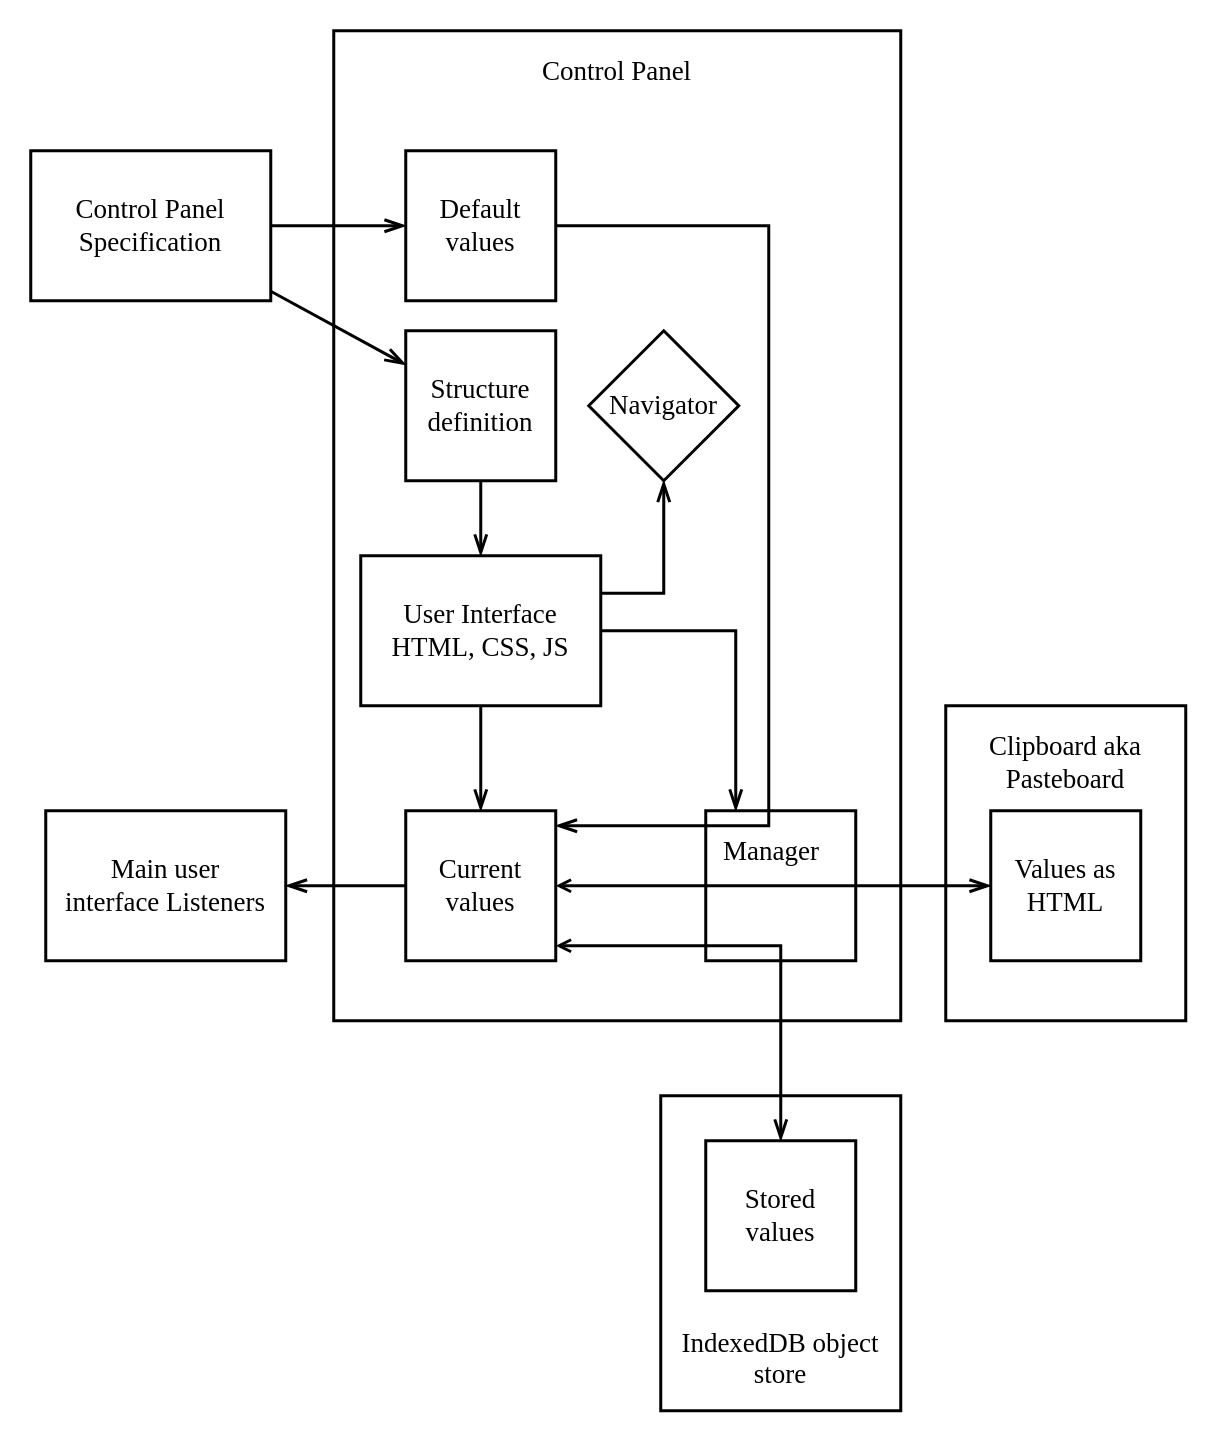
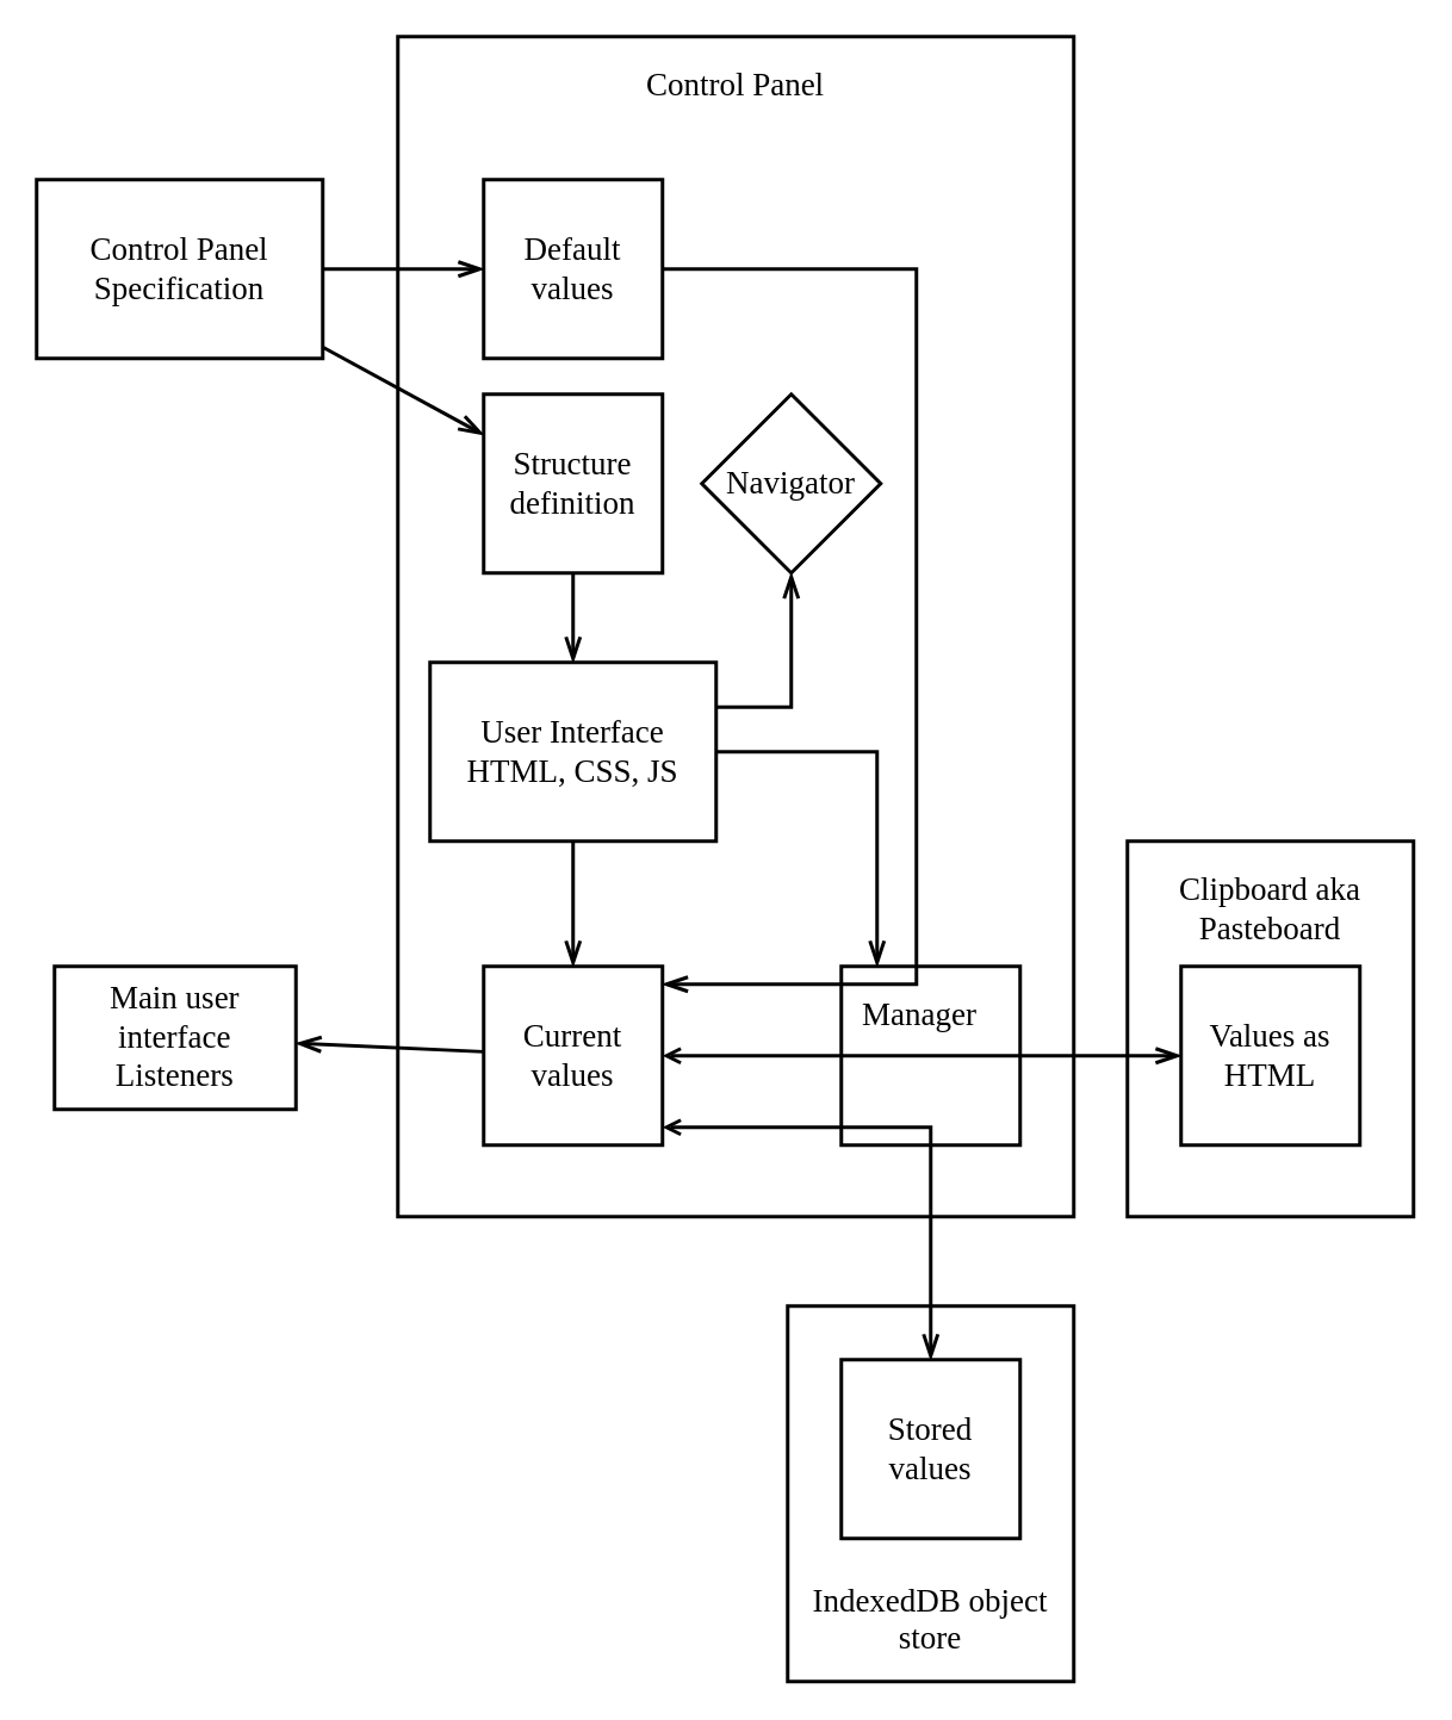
  <mxCell id="0" />
  <mxCell id="1" parent="0" />
  <mxCell id="2" value="Control Panel" style="rounded=0;shadow=0;comic=0;labelBackgroundColor=none;strokeColor=#000000;strokeWidth=2;fillColor=none;fontFamily=Verdana;fontSize=18;fontColor=#000000;align=center;arcSize=20;spacingTop=10;spacingLeft=10;spacing=2;spacingBottom=10;spacingRight=10;points=[[0.2, 0], [0.4, 0], [0.6, 0], [0.8, 0], [0.5,1]];whiteSpace=wrap;verticalAlign=top;" parent="1" vertex="1"><mxGeometry x="222" y="20" width="378" height="660" as="geometry" /></mxCell>
  <mxCell id="3" value="" style="endArrow=openThin;html=1;fontSize=18;strokeWidth=2;endFill=0;endSize=10;labelBackgroundColor=none;spacingTop=-55;align=left;rounded=0;elbow=vertical;startArrow=open;startFill=0;" parent="1" source="15" target="14" edge="1"><mxGeometry width="50" height="50" relative="1" as="geometry"><mxPoint x="430" y="710" as="sourcePoint" /><mxPoint x="980" y="745" as="targetPoint" /></mxGeometry></mxCell>
  <mxCell id="4" value="Manager" style="rounded=0;shadow=0;comic=0;labelBackgroundColor=none;strokeColor=#000000;strokeWidth=2;fillColor=none;fontFamily=Verdana;fontSize=18;fontColor=#000000;align=left;arcSize=20;spacingTop=10;spacingLeft=10;spacing=2;spacingBottom=10;spacingRight=10;points=[[0.2, 0], [0.4, 0], [0.6, 0], [0.8, 0], [0.5,1]];whiteSpace=wrap;verticalAlign=top;" vertex="1" parent="1"><mxGeometry x="470" y="540" width="100" height="100" as="geometry" /></mxCell>
  <mxCell id="5" value="Clipboard aka Pasteboard" style="rounded=0;shadow=0;comic=0;labelBackgroundColor=none;strokeColor=#000000;strokeWidth=2;fillColor=none;fontFamily=Verdana;fontSize=18;fontColor=#000000;align=center;arcSize=20;spacingTop=10;spacingLeft=10;spacing=2;spacingBottom=10;spacingRight=10;points=[[0.2, 0], [0.4, 0], [0.6, 0], [0.8, 0], [0.5,1]];whiteSpace=wrap;verticalAlign=top;" vertex="1" parent="1"><mxGeometry x="630" y="470" width="160" height="210" as="geometry" /></mxCell>
  <mxCell id="6" value="IndexedDB object store" style="rounded=0;shadow=0;comic=0;labelBackgroundColor=none;strokeColor=#000000;strokeWidth=2;fillColor=none;fontFamily=Verdana;fontSize=18;fontColor=#000000;align=center;arcSize=20;spacingTop=10;spacingLeft=10;spacing=2;spacingBottom=10;spacingRight=10;points=[[0.2, 0], [0.4, 0], [0.6, 0], [0.8, 0], [0.5,1]];whiteSpace=wrap;verticalAlign=bottom;" vertex="1" parent="1"><mxGeometry x="440" y="730" width="160" height="210" as="geometry" /></mxCell>
  <mxCell id="7" value="" style="endArrow=openThin;html=1;fontSize=18;strokeWidth=2;endFill=0;endSize=10;labelBackgroundColor=none;spacingTop=-55;align=left;rounded=0;elbow=vertical;startArrow=open;startFill=0;edgeStyle=elbowEdgeStyle;exitX=1;exitY=0.9;exitDx=0;exitDy=0;" edge="1" parent="1" source="15" target="13"><mxGeometry width="50" height="50" relative="1" as="geometry"><mxPoint x="650" y="547.317" as="sourcePoint" /><mxPoint x="840" y="542.683" as="targetPoint" /><Array as="points"><mxPoint x="460" y="630" /></Array></mxGeometry></mxCell>
  <mxCell id="8" value="Default values" style="rounded=0;shadow=0;comic=0;labelBackgroundColor=none;strokeColor=#000000;strokeWidth=2;fillColor=none;fontFamily=Verdana;fontSize=18;fontColor=#000000;align=center;arcSize=20;spacingTop=10;spacingLeft=10;spacing=2;spacingBottom=10;spacingRight=10;points=[[0.2, 0], [0.4, 0], [0.6, 0], [0.8, 0], [0.5,1]];whiteSpace=wrap;verticalAlign=middle;" vertex="1" parent="1"><mxGeometry x="270" y="100" width="100" height="100" as="geometry" /></mxCell>
  <mxCell id="9" value="Control Panel Specification" style="rounded=0;shadow=0;comic=0;labelBackgroundColor=none;strokeColor=#000000;strokeWidth=2;fillColor=none;fontFamily=Verdana;fontSize=18;fontColor=#000000;align=center;arcSize=20;spacingTop=10;spacingLeft=10;spacing=2;spacingBottom=10;spacingRight=10;points=[[0.2, 0], [0.4, 0], [0.6, 0], [0.8, 0], [0.5,1]];whiteSpace=wrap;verticalAlign=middle;" vertex="1" parent="1"><mxGeometry x="20" y="100" width="160" height="100" as="geometry" /></mxCell>
  <mxCell id="10" value="" style="endArrow=openThin;html=1;fontSize=18;strokeWidth=2;endFill=0;endSize=10;labelBackgroundColor=none;spacingTop=-55;align=left;rounded=0;elbow=vertical;" edge="1" parent="1" source="9" target="8"><mxGeometry width="50" height="50" relative="1" as="geometry"><mxPoint x="715" y="914" as="sourcePoint" /><mxPoint x="715" y="960" as="targetPoint" /></mxGeometry></mxCell>
  <mxCell id="11" value="Structure definition" style="rounded=0;shadow=0;comic=0;labelBackgroundColor=none;strokeColor=#000000;strokeWidth=2;fillColor=none;fontFamily=Verdana;fontSize=18;fontColor=#000000;align=center;arcSize=20;spacingTop=10;spacingLeft=10;spacing=2;spacingBottom=10;spacingRight=10;points=[[0.2, 0], [0.4, 0], [0.6, 0], [0.8, 0], [0.5,1]];whiteSpace=wrap;verticalAlign=middle;" vertex="1" parent="1"><mxGeometry x="270" y="220" width="100" height="100" as="geometry" /></mxCell>
  <mxCell id="12" value="" style="endArrow=openThin;html=1;fontSize=18;strokeWidth=2;endFill=0;endSize=10;labelBackgroundColor=none;spacingTop=-55;align=left;rounded=0;elbow=vertical;" edge="1" parent="1" source="9" target="11"><mxGeometry width="50" height="50" relative="1" as="geometry"><mxPoint x="800" y="271.385" as="sourcePoint" /><mxPoint x="690" y="312" as="targetPoint" /></mxGeometry></mxCell>
  <mxCell id="13" value="Stored values" style="rounded=0;shadow=0;comic=0;labelBackgroundColor=none;strokeColor=#000000;strokeWidth=2;fillColor=none;fontFamily=Verdana;fontSize=18;fontColor=#000000;align=center;arcSize=20;spacingTop=10;spacingLeft=10;spacing=2;spacingBottom=10;spacingRight=10;points=[[0.2, 0], [0.4, 0], [0.6, 0], [0.8, 0], [0.5,1]];whiteSpace=wrap;verticalAlign=middle;" vertex="1" parent="1"><mxGeometry x="470" y="760" width="100" height="100" as="geometry" /></mxCell>
  <mxCell id="14" value="Values as HTML" style="rounded=0;shadow=0;comic=0;labelBackgroundColor=none;strokeColor=#000000;strokeWidth=2;fillColor=none;fontFamily=Verdana;fontSize=18;fontColor=#000000;align=center;arcSize=20;spacingTop=10;spacingLeft=10;spacing=2;spacingBottom=10;spacingRight=10;points=[[0.2, 0], [0.4, 0], [0.6, 0], [0.8, 0], [0.5,1]];whiteSpace=wrap;verticalAlign=middle;" vertex="1" parent="1"><mxGeometry x="660" y="540" width="100" height="100" as="geometry" /></mxCell>
  <mxCell id="15" value="Current values" style="rounded=0;shadow=0;comic=0;labelBackgroundColor=none;strokeColor=#000000;strokeWidth=2;fillColor=none;fontFamily=Verdana;fontSize=18;fontColor=#000000;align=center;arcSize=20;spacingTop=10;spacingLeft=10;spacing=2;spacingBottom=10;spacingRight=10;points=[[1, 0.1], [1, 0.5], [1, 0.9]]; whiteSpace=wrap;verticalAlign=middle;whiteSpace=wrap;" vertex="1" parent="1"><mxGeometry x="270" y="540" width="100" height="100" as="geometry" /></mxCell>
  <mxCell id="16" value="User Interface HTML, CSS, JS" style="rounded=0;shadow=0;comic=0;labelBackgroundColor=none;strokeColor=#000000;strokeWidth=2;fillColor=none;fontFamily=Verdana;fontSize=18;fontColor=#000000;align=center;arcSize=20;spacingTop=10;spacingLeft=10;spacing=2;spacingBottom=10;spacingRight=10;points=[[0.2, 0], [0.4, 0], [0.6, 0], [0.8, 0], [0.5,1], [1, 0.25], [1, 0.75]];whiteSpace=wrap;verticalAlign=middle;" vertex="1" parent="1"><mxGeometry x="240" y="370" width="160" height="100" as="geometry" /></mxCell>
  <mxCell id="17" value="" style="endArrow=openThin;html=1;fontSize=18;strokeWidth=2;endFill=0;endSize=10;labelBackgroundColor=none;spacingTop=-55;align=left;rounded=0;elbow=vertical;" edge="1" parent="1" source="11" target="16"><mxGeometry width="50" height="50" relative="1" as="geometry"><mxPoint x="150" y="269.245" as="sourcePoint" /><mxPoint x="280" y="298.679" as="targetPoint" /></mxGeometry></mxCell>
  <mxCell id="18" value="" style="endArrow=openThin;html=1;fontSize=18;strokeWidth=2;endFill=0;endSize=10;labelBackgroundColor=none;spacingTop=-55;align=left;rounded=0;edgeStyle=elbowEdgeStyle;entryX=1;entryY=0.1;entryDx=0;entryDy=0;" edge="1" parent="1" source="8" target="15"><mxGeometry width="50" height="50" relative="1" as="geometry"><mxPoint x="380" y="360" as="sourcePoint" /><mxPoint x="180" y="540" as="targetPoint" /><Array as="points"><mxPoint x="512" y="370" /><mxPoint x="560" y="540" /></Array></mxGeometry></mxCell>
  <mxCell id="19" value="" style="endArrow=openThin;html=1;fontSize=18;strokeWidth=2;endFill=0;endSize=10;labelBackgroundColor=none;spacingTop=-55;align=left;rounded=0;elbow=vertical;entryX=0.2;entryY=0;entryDx=0;entryDy=0;edgeStyle=elbowEdgeStyle;" edge="1" parent="1" source="16" target="4"><mxGeometry width="50" height="50" relative="1" as="geometry"><mxPoint x="320" y="360" as="sourcePoint" /><mxPoint x="450" y="360" as="targetPoint" /><Array as="points"><mxPoint x="382" y="420" /></Array></mxGeometry></mxCell>
  <mxCell id="20" value="Navigator" style="rhombus;shadow=0;comic=0;labelBackgroundColor=none;strokeColor=#000000;strokeWidth=2;fillColor=none;fontFamily=Verdana;fontSize=18;fontColor=#000000;align=center;arcSize=20;spacingTop=0;spacingLeft=0;spacing=2;spacingBottom=0;spacingRight=0;points=[[0.2, 0], [0.4, 0], [0.6, 0], [0.8, 0], [0.5,1]];whiteSpace=wrap;verticalAlign=middle;" vertex="1" parent="1"><mxGeometry x="392" y="220" width="100" height="100" as="geometry" /></mxCell>
  <mxCell id="21" value="" style="endArrow=openThin;html=1;fontSize=18;strokeWidth=2;endFill=0;endSize=10;labelBackgroundColor=none;spacingTop=-55;align=left;rounded=0;exitX=1;exitY=0.25;exitDx=0;exitDy=0;edgeStyle=elbowEdgeStyle;elbow=vertical;entryX=0.5;entryY=1;entryDx=0;entryDy=0;" edge="1" parent="1" source="16" target="20"><mxGeometry width="50" height="50" relative="1" as="geometry"><mxPoint x="500" y="360" as="sourcePoint" /><mxPoint x="500" y="500" as="targetPoint" /><Array as="points"><mxPoint x="422" y="395" /></Array></mxGeometry></mxCell>
- <mxCell id="22" value="Main user interface Listeners" style="rounded=0;shadow=0;comic=0;labelBackgroundColor=none;strokeColor=#000000;strokeWidth=2;fillColor=none;fontFamily=Verdana;fontSize=18;fontColor=#000000;align=center;arcSize=20;spacingTop=10;spacingLeft=10;spacing=2;spacingBottom=10;spacingRight=10;points=[[0.2, 0], [0.4, 0], [0.6, 0], [0.8, 0], [0.5,1]];whiteSpace=wrap;verticalAlign=middle;" vertex="1" parent="1"><mxGeometry x="30" y="540" width="160" height="100" as="geometry" /></mxCell>
+ <mxCell id="22" value="Main user interface Listeners" style="rounded=0;shadow=0;comic=0;labelBackgroundColor=none;strokeColor=#000000;strokeWidth=2;fillColor=none;fontFamily=Verdana;fontSize=18;fontColor=#000000;align=center;arcSize=20;spacingTop=10;spacingLeft=10;spacing=2;spacingBottom=10;spacingRight=10;points=[[0.2, 0], [0.4, 0], [0.6, 0], [0.8, 0], [0.5,1]];whiteSpace=wrap;verticalAlign=middle;" vertex="1" parent="1"><mxGeometry x="30" y="540" width="135" height="80" as="geometry" /></mxCell>
  <mxCell id="23" value="" style="endArrow=openThin;html=1;fontSize=18;strokeWidth=2;endFill=0;endSize=10;labelBackgroundColor=none;spacingTop=-55;align=left;rounded=0;elbow=vertical;" edge="1" parent="1" source="15" target="22"><mxGeometry width="50" height="50" relative="1" as="geometry"><mxPoint x="190" y="403.636" as="sourcePoint" /><mxPoint x="280" y="452.727" as="targetPoint" /></mxGeometry></mxCell>
  <mxCell id="24" value="" style="endArrow=openThin;html=1;fontSize=18;strokeWidth=2;endFill=0;endSize=10;labelBackgroundColor=none;spacingTop=-55;align=left;rounded=0;elbow=vertical;" edge="1" parent="1" source="16" target="15"><mxGeometry width="50" height="50" relative="1" as="geometry"><mxPoint x="370.667" y="380" as="sourcePoint" /><mxPoint x="411.333" y="330" as="targetPoint" /></mxGeometry></mxCell>
